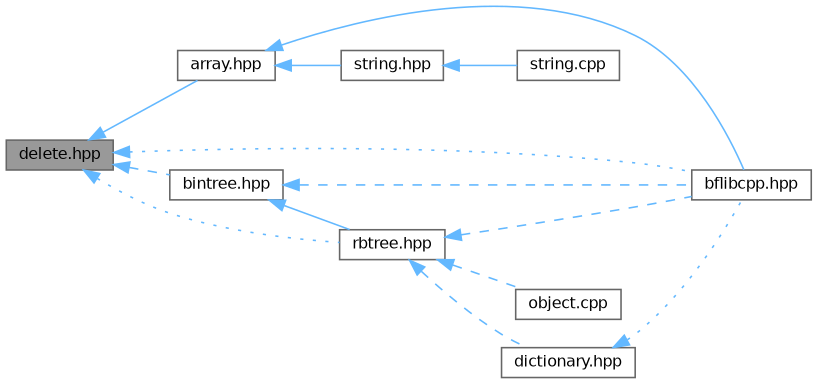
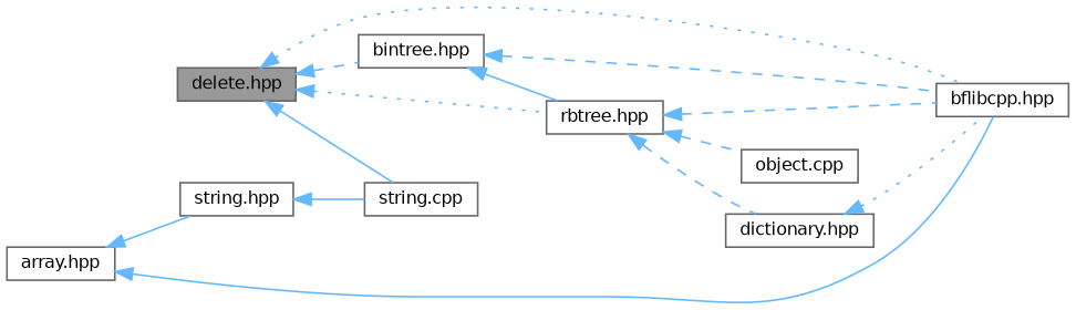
  digraph {
    rankdir=LR
    node [color=grey40 fillcolor=white fontname=Helvetica fontsize=10 shape=box style=filled]
    edge [color=steelblue1 dir=back fontname=Helvetica fontsize=10 labelfontname=Helvetica labelfontsize=10 style=solid]
    n1 [color=gray40 fillcolor=grey60 fontcolor=black height=0.2 label="delete.hpp" width=0.4]
    n2 [height=0.2 label="array.hpp" width=0.4]
    n3 [height=0.2 label="bflibcpp.hpp" width=0.4]
    n4 [height=0.2 label="bintree.hpp" width=0.4]
    n5 [height=0.2 label="rbtree.hpp" width=0.4]
    n6 [height=0.2 label="string.hpp" width=0.4]
    n7 [height=0.2 label="object.cpp" width=0.4]
    n8 [height=0.2 label="dictionary.hpp" width=0.4]
    n9 [height=0.2 label="string.cpp" width=0.4]
-   n1 -> n2
+   n1 -> n9
    n1 -> n3 [style=dotted]
    n1 -> n4 [style=dashed]
    n1 -> n5 [style=dotted]
    n2 -> n3
    n2 -> n6
    n4 -> n3 [style=dashed]
    n4 -> n5
    n5 -> n3 [style=dashed]
    n5 -> n7 [style=dashed]
    n5 -> n8 [style=dashed]
    n6 -> n9
    n8 -> n3 [style=dotted]
  }
